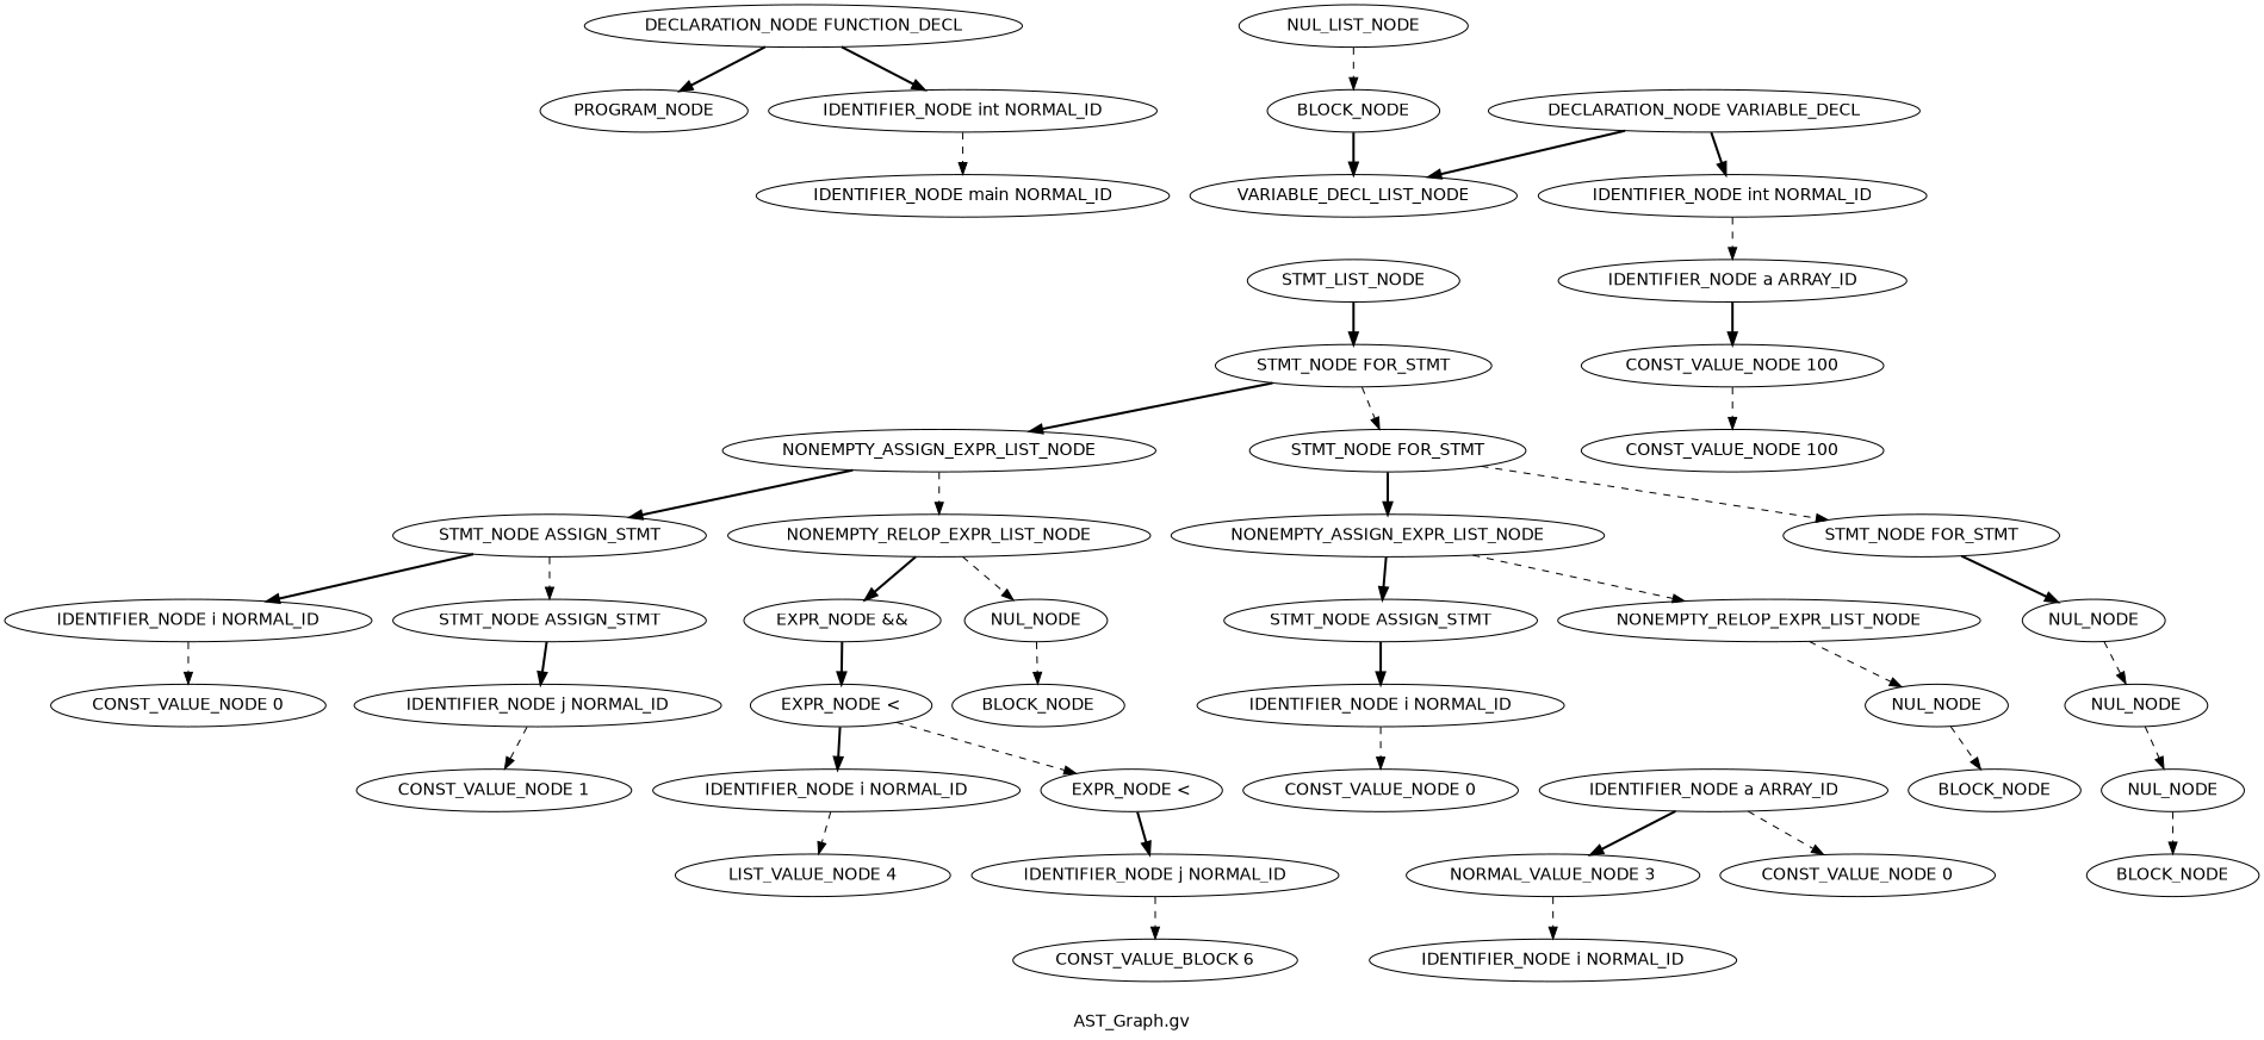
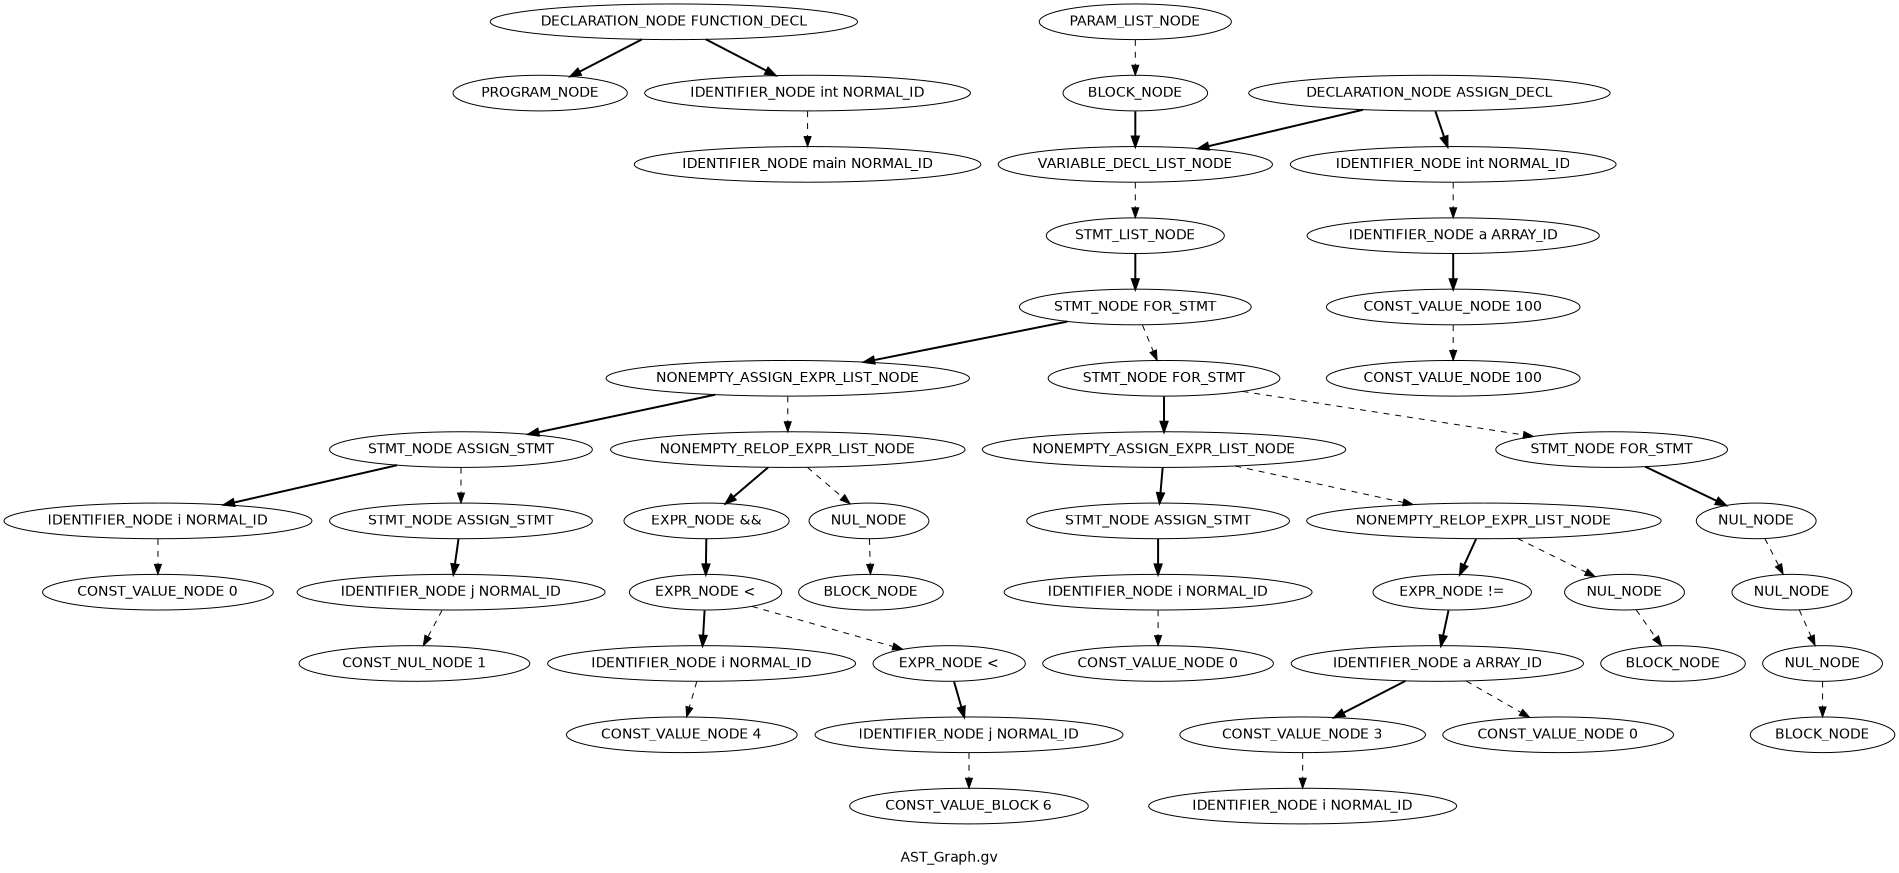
  digraph {
    fontname="DejaVu Sans"
    label="AST_Graph.gv"
    node [fontname="DejaVu Sans"]
    edge [fontname="DejaVu Sans" style=dashed]
    n1 [label=PROGRAM_NODE]
    n2 [label="DECLARATION_NODE FUNCTION_DECL"]
    n3 [label="IDENTIFIER_NODE int NORMAL_ID"]
    n4 [label="IDENTIFIER_NODE main NORMAL_ID"]
-   n5 [label=NUL_LIST_NODE]
+   n5 [label=PARAM_LIST_NODE]
    n6 [label=BLOCK_NODE]
    n7 [label=VARIABLE_DECL_LIST_NODE]
    n8 [label=STMT_LIST_NODE]
-   n9 [label="DECLARATION_NODE VARIABLE_DECL"]
+   n9 [label="DECLARATION_NODE ASSIGN_DECL"]
    n10 [label="IDENTIFIER_NODE int NORMAL_ID"]
    n11 [label="STMT_NODE FOR_STMT"]
    n12 [label="IDENTIFIER_NODE a ARRAY_ID"]
    n13 [label="CONST_VALUE_NODE 100"]
    n14 [label="CONST_VALUE_NODE 100"]
    n15 [label=NONEMPTY_ASSIGN_EXPR_LIST_NODE]
    n16 [label="STMT_NODE FOR_STMT"]
    n17 [label="STMT_NODE ASSIGN_STMT"]
    n18 [label=NONEMPTY_RELOP_EXPR_LIST_NODE]
    n19 [label=NONEMPTY_ASSIGN_EXPR_LIST_NODE]
    n20 [label="STMT_NODE FOR_STMT"]
    n21 [label="IDENTIFIER_NODE i NORMAL_ID"]
    n22 [label="STMT_NODE ASSIGN_STMT"]
    n23 [label="EXPR_NODE &&"]
    n24 [label=NUL_NODE]
    n25 [label="CONST_VALUE_NODE 0"]
    n26 [label="IDENTIFIER_NODE j NORMAL_ID"]
-   n27 [label="CONST_VALUE_NODE 1"]
+   n27 [label="CONST_NUL_NODE 1"]
    n28 [label="EXPR_NODE <"]
    n29 [label=BLOCK_NODE]
    n30 [label="IDENTIFIER_NODE i NORMAL_ID"]
    n31 [label="EXPR_NODE <"]
-   n32 [label="LIST_VALUE_NODE 4"]
+   n32 [label="CONST_VALUE_NODE 4"]
    n33 [label="IDENTIFIER_NODE j NORMAL_ID"]
    n34 [label="CONST_VALUE_BLOCK 6"]
    n35 [label="STMT_NODE ASSIGN_STMT"]
    n36 [label=NONEMPTY_RELOP_EXPR_LIST_NODE]
    n37 [label=NUL_NODE]
    n38 [label="IDENTIFIER_NODE i NORMAL_ID"]
+   n39 [label="EXPR_NODE !="]
    n40 [label=NUL_NODE]
    n41 [label="CONST_VALUE_NODE 0"]
    n42 [label="IDENTIFIER_NODE a ARRAY_ID"]
    n43 [label=BLOCK_NODE]
-   n44 [label="NORMAL_VALUE_NODE 3"]
+   n44 [label="CONST_VALUE_NODE 3"]
    n45 [label="CONST_VALUE_NODE 0"]
    n46 [label="IDENTIFIER_NODE i NORMAL_ID"]
    n47 [label=NUL_NODE]
    n48 [label=NUL_NODE]
    n49 [label=BLOCK_NODE]
    n2 -> n1 [style=bold]
    n2 -> n3 [style=bold]
    n3 -> n4
    n5 -> n6
    n6 -> n7 [style=bold]
+   n7 -> n8
    n8 -> n11 [style=bold]
    n9 -> n7 [style=bold]
    n9 -> n10 [style=bold]
    n10 -> n12
    n11 -> n15 [style=bold]
    n11 -> n16
    n12 -> n13 [style=bold]
    n13 -> n14
    n15 -> n17 [style=bold]
    n15 -> n18
    n16 -> n19 [style=bold]
    n16 -> n20
    n17 -> n21 [style=bold]
    n17 -> n22
    n18 -> n23 [style=bold]
    n18 -> n24
    n19 -> n35 [style=bold]
    n19 -> n36
    n20 -> n37 [style=bold]
    n21 -> n25
    n22 -> n26 [style=bold]
    n23 -> n28 [style=bold]
    n24 -> n29
    n26 -> n27
    n28 -> n30 [style=bold]
    n28 -> n31
    n30 -> n32
    n31 -> n33 [style=bold]
    n33 -> n34
    n35 -> n38 [style=bold]
+   n36 -> n39 [style=bold]
    n36 -> n40
    n37 -> n47
    n38 -> n41
+   n39 -> n42 [style=bold]
    n40 -> n43
    n42 -> n44 [style=bold]
    n42 -> n45
    n44 -> n46
    n47 -> n48
    n48 -> n49
  }
